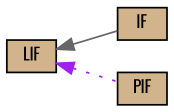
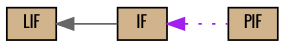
  digraph {
    fontname=Oswald
    rankdir=LR
    node [color=black fillcolor=tan fontname=Oswald fontsize=10 shape=record style=filled]
    edge [dir=back fontname=Oswald fontsize=10 labelfontname=Helvetica labelfontsize=10]
    n1 [height=0.2 label=IF width=0.4]
    n2 [height=0.2 label=PIF width=0.4]
    n3 [height=0.2 label=LIF width=0.4]
-   n3 -> n2 [color=purple style=dotted]
+   n1 -> n2 [color=purple style=dotted]
    n3 -> n1 [color=gray40 style=solid]
  }
